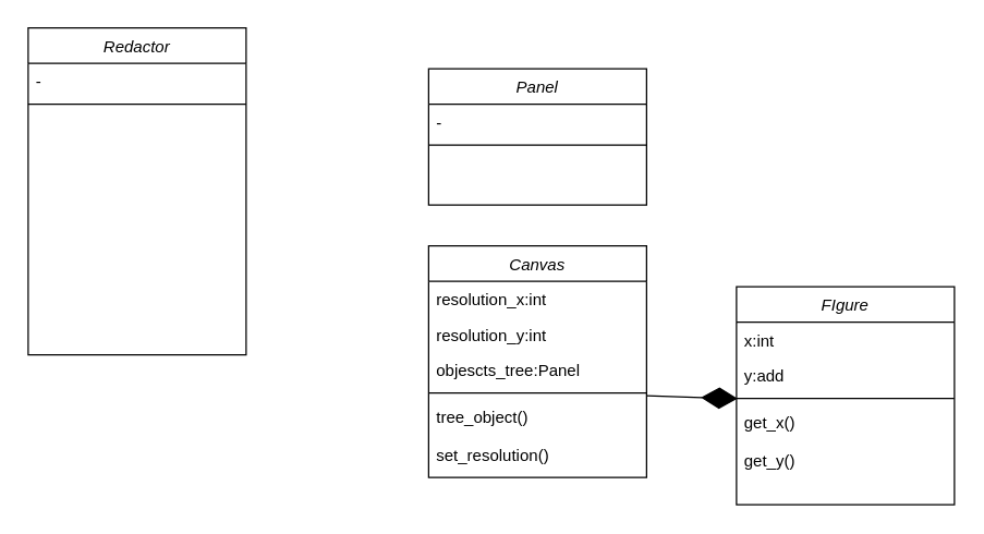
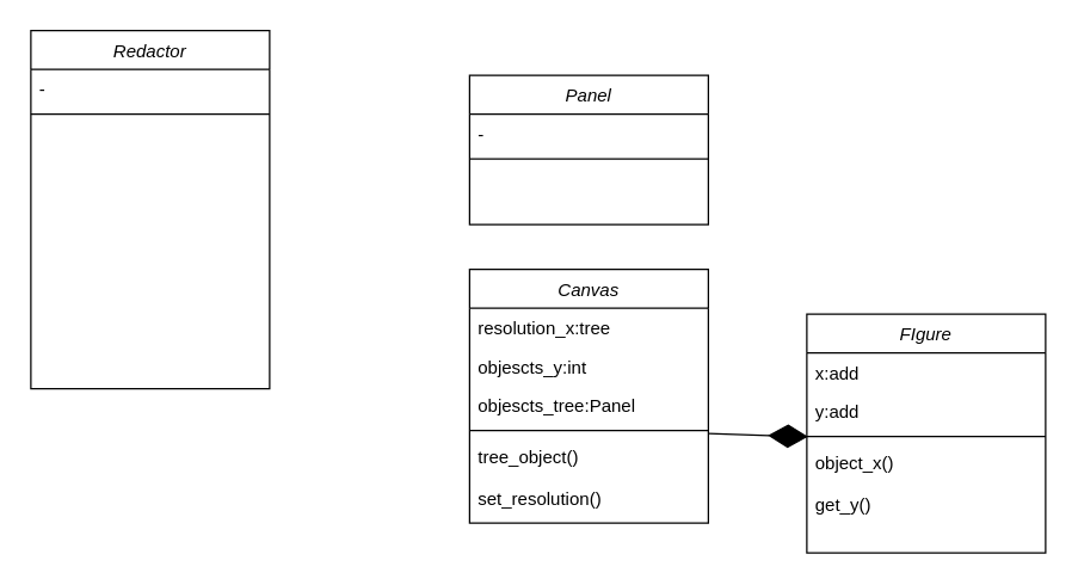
  <mxCell id="0" />
  <mxCell id="1" parent="0" />
  <mxCell id="2" value="Canvas" style="swimlane;fontStyle=2;align=center;verticalAlign=top;childLayout=stackLayout;horizontal=1;startSize=26;horizontalStack=0;resizeParent=1;resizeLast=0;collapsible=1;marginBottom=0;rounded=0;shadow=0;strokeWidth=1;" parent="1" vertex="1"><mxGeometry x="314" y="180" width="160" height="170" as="geometry"><mxRectangle x="230" y="140" width="160" height="26" as="alternateBounds" /></mxGeometry></mxCell>
- <mxCell id="3" value="resolution_x:int" style="text;align=left;verticalAlign=top;spacingLeft=4;spacingRight=4;overflow=hidden;rotatable=0;points=[[0,0.5],[1,0.5]];portConstraint=eastwest;" parent="2" vertex="1"><mxGeometry y="26" width="160" height="26" as="geometry" /></mxCell>
- <mxCell id="4" value="resolution_y:int" style="text;align=left;verticalAlign=top;spacingLeft=4;spacingRight=4;overflow=hidden;rotatable=0;points=[[0,0.5],[1,0.5]];portConstraint=eastwest;rounded=0;shadow=0;html=0;" parent="2" vertex="1"><mxGeometry y="52" width="160" height="26" as="geometry" /></mxCell>
+ <mxCell id="3" value="resolution_x:tree" style="text;align=left;verticalAlign=top;spacingLeft=4;spacingRight=4;overflow=hidden;rotatable=0;points=[[0,0.5],[1,0.5]];portConstraint=eastwest;" parent="2" vertex="1"><mxGeometry y="26" width="160" height="26" as="geometry" /></mxCell>
+ <mxCell id="4" value="objescts_y:int" style="text;align=left;verticalAlign=top;spacingLeft=4;spacingRight=4;overflow=hidden;rotatable=0;points=[[0,0.5],[1,0.5]];portConstraint=eastwest;rounded=0;shadow=0;html=0;" parent="2" vertex="1"><mxGeometry y="52" width="160" height="26" as="geometry" /></mxCell>
  <mxCell id="5" value="objescts_tree:Panel" style="text;align=left;verticalAlign=top;spacingLeft=4;spacingRight=4;overflow=hidden;rotatable=0;points=[[0,0.5],[1,0.5]];portConstraint=eastwest;rounded=0;shadow=0;html=0;" parent="2" vertex="1"><mxGeometry y="78" width="160" height="26" as="geometry" /></mxCell>
  <mxCell id="6" value="" style="line;html=1;strokeWidth=1;align=left;verticalAlign=middle;spacingTop=-1;spacingLeft=3;spacingRight=3;rotatable=0;labelPosition=right;points=[];portConstraint=eastwest;" parent="2" vertex="1"><mxGeometry y="104" width="160" height="8" as="geometry" /></mxCell>
  <mxCell id="7" value="tree_object()" style="text;align=left;verticalAlign=top;spacingLeft=4;spacingRight=4;overflow=hidden;rotatable=0;points=[[0,0.5],[1,0.5]];portConstraint=eastwest;" vertex="1" parent="2"><mxGeometry y="112" width="160" height="28" as="geometry" /></mxCell>
  <mxCell id="8" value="set_resolution()&#10;" style="text;align=left;verticalAlign=top;spacingLeft=4;spacingRight=4;overflow=hidden;rotatable=0;points=[[0,0.5],[1,0.5]];portConstraint=eastwest;" parent="2" vertex="1"><mxGeometry y="140" width="160" height="28" as="geometry" /></mxCell>
  <mxCell id="9" value="FIgure" style="swimlane;fontStyle=2;align=center;verticalAlign=top;childLayout=stackLayout;horizontal=1;startSize=26;horizontalStack=0;resizeParent=1;resizeLast=0;collapsible=1;marginBottom=0;rounded=0;shadow=0;strokeWidth=1;" vertex="1" parent="1"><mxGeometry x="540" y="210" width="160" height="160" as="geometry"><mxRectangle x="230" y="140" width="160" height="26" as="alternateBounds" /></mxGeometry></mxCell>
- <mxCell id="10" value="x:int" style="text;align=left;verticalAlign=top;spacingLeft=4;spacingRight=4;overflow=hidden;rotatable=0;points=[[0,0.5],[1,0.5]];portConstraint=eastwest;" vertex="1" parent="9"><mxGeometry y="26" width="160" height="26" as="geometry" /></mxCell>
+ <mxCell id="10" value="x:add" style="text;align=left;verticalAlign=top;spacingLeft=4;spacingRight=4;overflow=hidden;rotatable=0;points=[[0,0.5],[1,0.5]];portConstraint=eastwest;" vertex="1" parent="9"><mxGeometry y="26" width="160" height="26" as="geometry" /></mxCell>
  <mxCell id="11" value="y:add" style="text;align=left;verticalAlign=top;spacingLeft=4;spacingRight=4;overflow=hidden;rotatable=0;points=[[0,0.5],[1,0.5]];portConstraint=eastwest;rounded=0;shadow=0;html=0;" vertex="1" parent="9"><mxGeometry y="52" width="160" height="26" as="geometry" /></mxCell>
  <mxCell id="12" value="" style="line;html=1;strokeWidth=1;align=left;verticalAlign=middle;spacingTop=-1;spacingLeft=3;spacingRight=3;rotatable=0;labelPosition=right;points=[];portConstraint=eastwest;" vertex="1" parent="9"><mxGeometry y="78" width="160" height="8" as="geometry" /></mxCell>
- <mxCell id="13" value="get_x()&#10;" style="text;align=left;verticalAlign=top;spacingLeft=4;spacingRight=4;overflow=hidden;rotatable=0;points=[[0,0.5],[1,0.5]];portConstraint=eastwest;" vertex="1" parent="9"><mxGeometry y="86" width="160" height="28" as="geometry" /></mxCell>
+ <mxCell id="13" value="object_x()&#10;" style="text;align=left;verticalAlign=top;spacingLeft=4;spacingRight=4;overflow=hidden;rotatable=0;points=[[0,0.5],[1,0.5]];portConstraint=eastwest;" vertex="1" parent="9"><mxGeometry y="86" width="160" height="28" as="geometry" /></mxCell>
  <mxCell id="14" value="get_y()&#10;" style="text;align=left;verticalAlign=top;spacingLeft=4;spacingRight=4;overflow=hidden;rotatable=0;points=[[0,0.5],[1,0.5]];portConstraint=eastwest;" vertex="1" parent="9"><mxGeometry y="114" width="160" height="28" as="geometry" /></mxCell>
  <mxCell id="15" value="Panel" style="swimlane;fontStyle=2;align=center;verticalAlign=top;childLayout=stackLayout;horizontal=1;startSize=26;horizontalStack=0;resizeParent=1;resizeLast=0;collapsible=1;marginBottom=0;rounded=0;shadow=0;strokeWidth=1;" vertex="1" parent="1"><mxGeometry x="314" y="50" width="160" height="100" as="geometry"><mxRectangle x="230" y="140" width="160" height="26" as="alternateBounds" /></mxGeometry></mxCell>
  <mxCell id="16" value="-" style="text;align=left;verticalAlign=top;spacingLeft=4;spacingRight=4;overflow=hidden;rotatable=0;points=[[0,0.5],[1,0.5]];portConstraint=eastwest;" vertex="1" parent="15"><mxGeometry y="26" width="160" height="26" as="geometry" /></mxCell>
  <mxCell id="17" value="" style="line;html=1;strokeWidth=1;align=left;verticalAlign=middle;spacingTop=-1;spacingLeft=3;spacingRight=3;rotatable=0;labelPosition=right;points=[];portConstraint=eastwest;" vertex="1" parent="15"><mxGeometry y="52" width="160" height="8" as="geometry" /></mxCell>
  <mxCell id="18" value="Redactor" style="swimlane;fontStyle=2;align=center;verticalAlign=top;childLayout=stackLayout;horizontal=1;startSize=26;horizontalStack=0;resizeParent=1;resizeLast=0;collapsible=1;marginBottom=0;rounded=0;shadow=0;strokeWidth=1;" vertex="1" parent="1"><mxGeometry x="20" y="20" width="160" height="240" as="geometry"><mxRectangle x="230" y="140" width="160" height="26" as="alternateBounds" /></mxGeometry></mxCell>
  <mxCell id="19" value="-" style="text;align=left;verticalAlign=top;spacingLeft=4;spacingRight=4;overflow=hidden;rotatable=0;points=[[0,0.5],[1,0.5]];portConstraint=eastwest;" vertex="1" parent="18"><mxGeometry y="26" width="160" height="26" as="geometry" /></mxCell>
  <mxCell id="20" value="" style="line;html=1;strokeWidth=1;align=left;verticalAlign=middle;spacingTop=-1;spacingLeft=3;spacingRight=3;rotatable=0;labelPosition=right;points=[];portConstraint=eastwest;" vertex="1" parent="18"><mxGeometry y="52" width="160" height="8" as="geometry" /></mxCell>
  <mxCell id="21" value="" style="endArrow=diamondThin;endFill=1;endSize=24;html=1;rounded=0;exitX=1;exitY=0.75;exitDx=0;exitDy=0;entryX=0.005;entryY=-0.137;entryDx=0;entryDy=0;entryPerimeter=0;exitPerimeter=0;" edge="1" parent="1" source="6" target="13"><mxGeometry width="160" relative="1" as="geometry"><mxPoint x="190" y="90" as="sourcePoint" /><mxPoint x="312" y="314" as="targetPoint" /></mxGeometry></mxCell>
